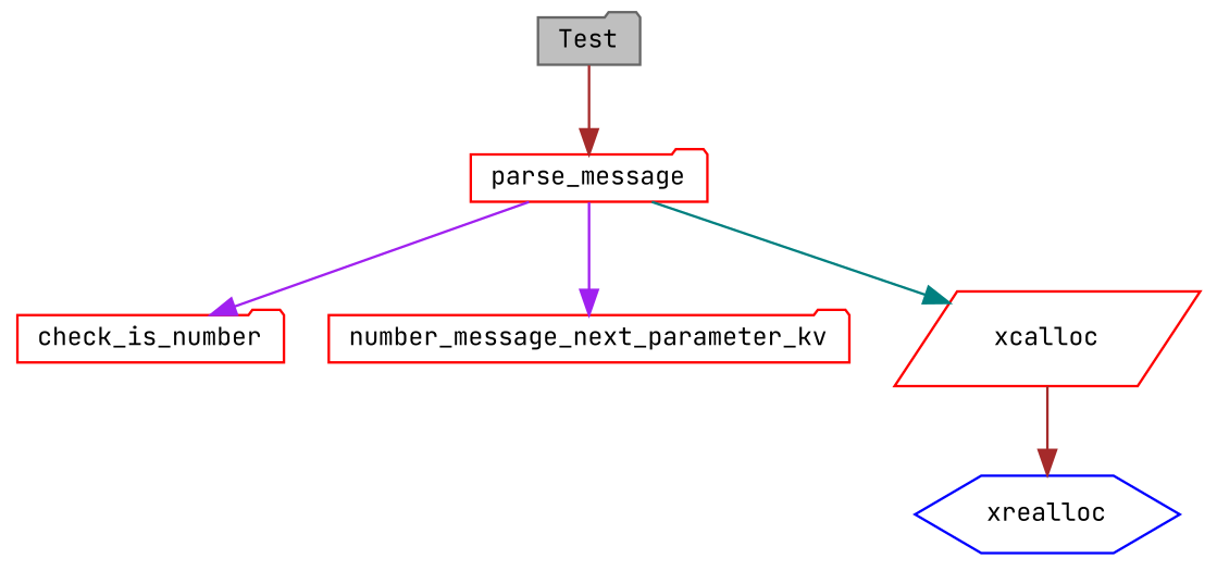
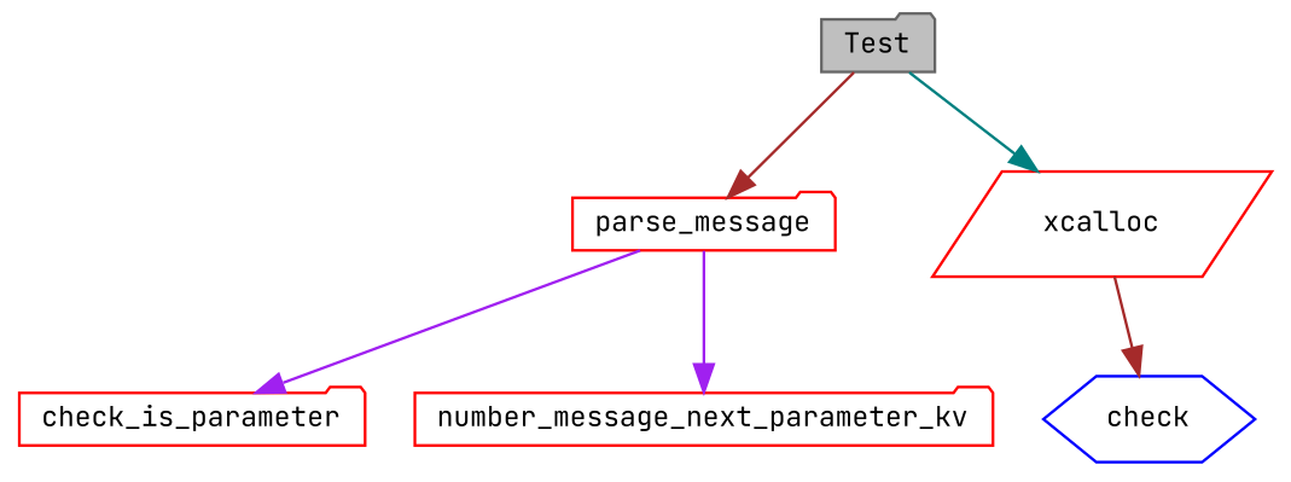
  digraph {
    fontname="JetBrains Mono"
    rankdir=TB
    node [color=red fillcolor=white fontname="JetBrains Mono" fontsize=10 shape=folder style=filled]
    edge [color=brown fontname="JetBrains Mono" fontsize=10 labelfontname=Helvetica labelfontsize=10 style=solid]
    n1 [color=gray40 fillcolor=grey75 fontcolor=black height=0.2 label=Test width=0.4]
    n2 [height=0.2 label=parse_message width=0.4]
-   n3 [height=0.2 label=check_is_number width=0.4]
+   n3 [height=0.2 label=check_is_parameter width=0.4]
    n4 [height=0.2 label=number_message_next_parameter_kv width=0.4]
    n5 [height=0.2 label=xcalloc shape=parallelogram width=0.4]
-   n6 [color=blue height=0.2 label=xrealloc shape=hexagon width=0.4]
+   n6 [color=blue height=0.2 label=check shape=hexagon width=0.4]
    n1 -> n2
    n2 -> n3 [color=purple]
    n2 -> n4 [color=purple]
-   n2 -> n5 [color=teal]
+   n1 -> n5 [color=teal]
    n5 -> n6
  }
